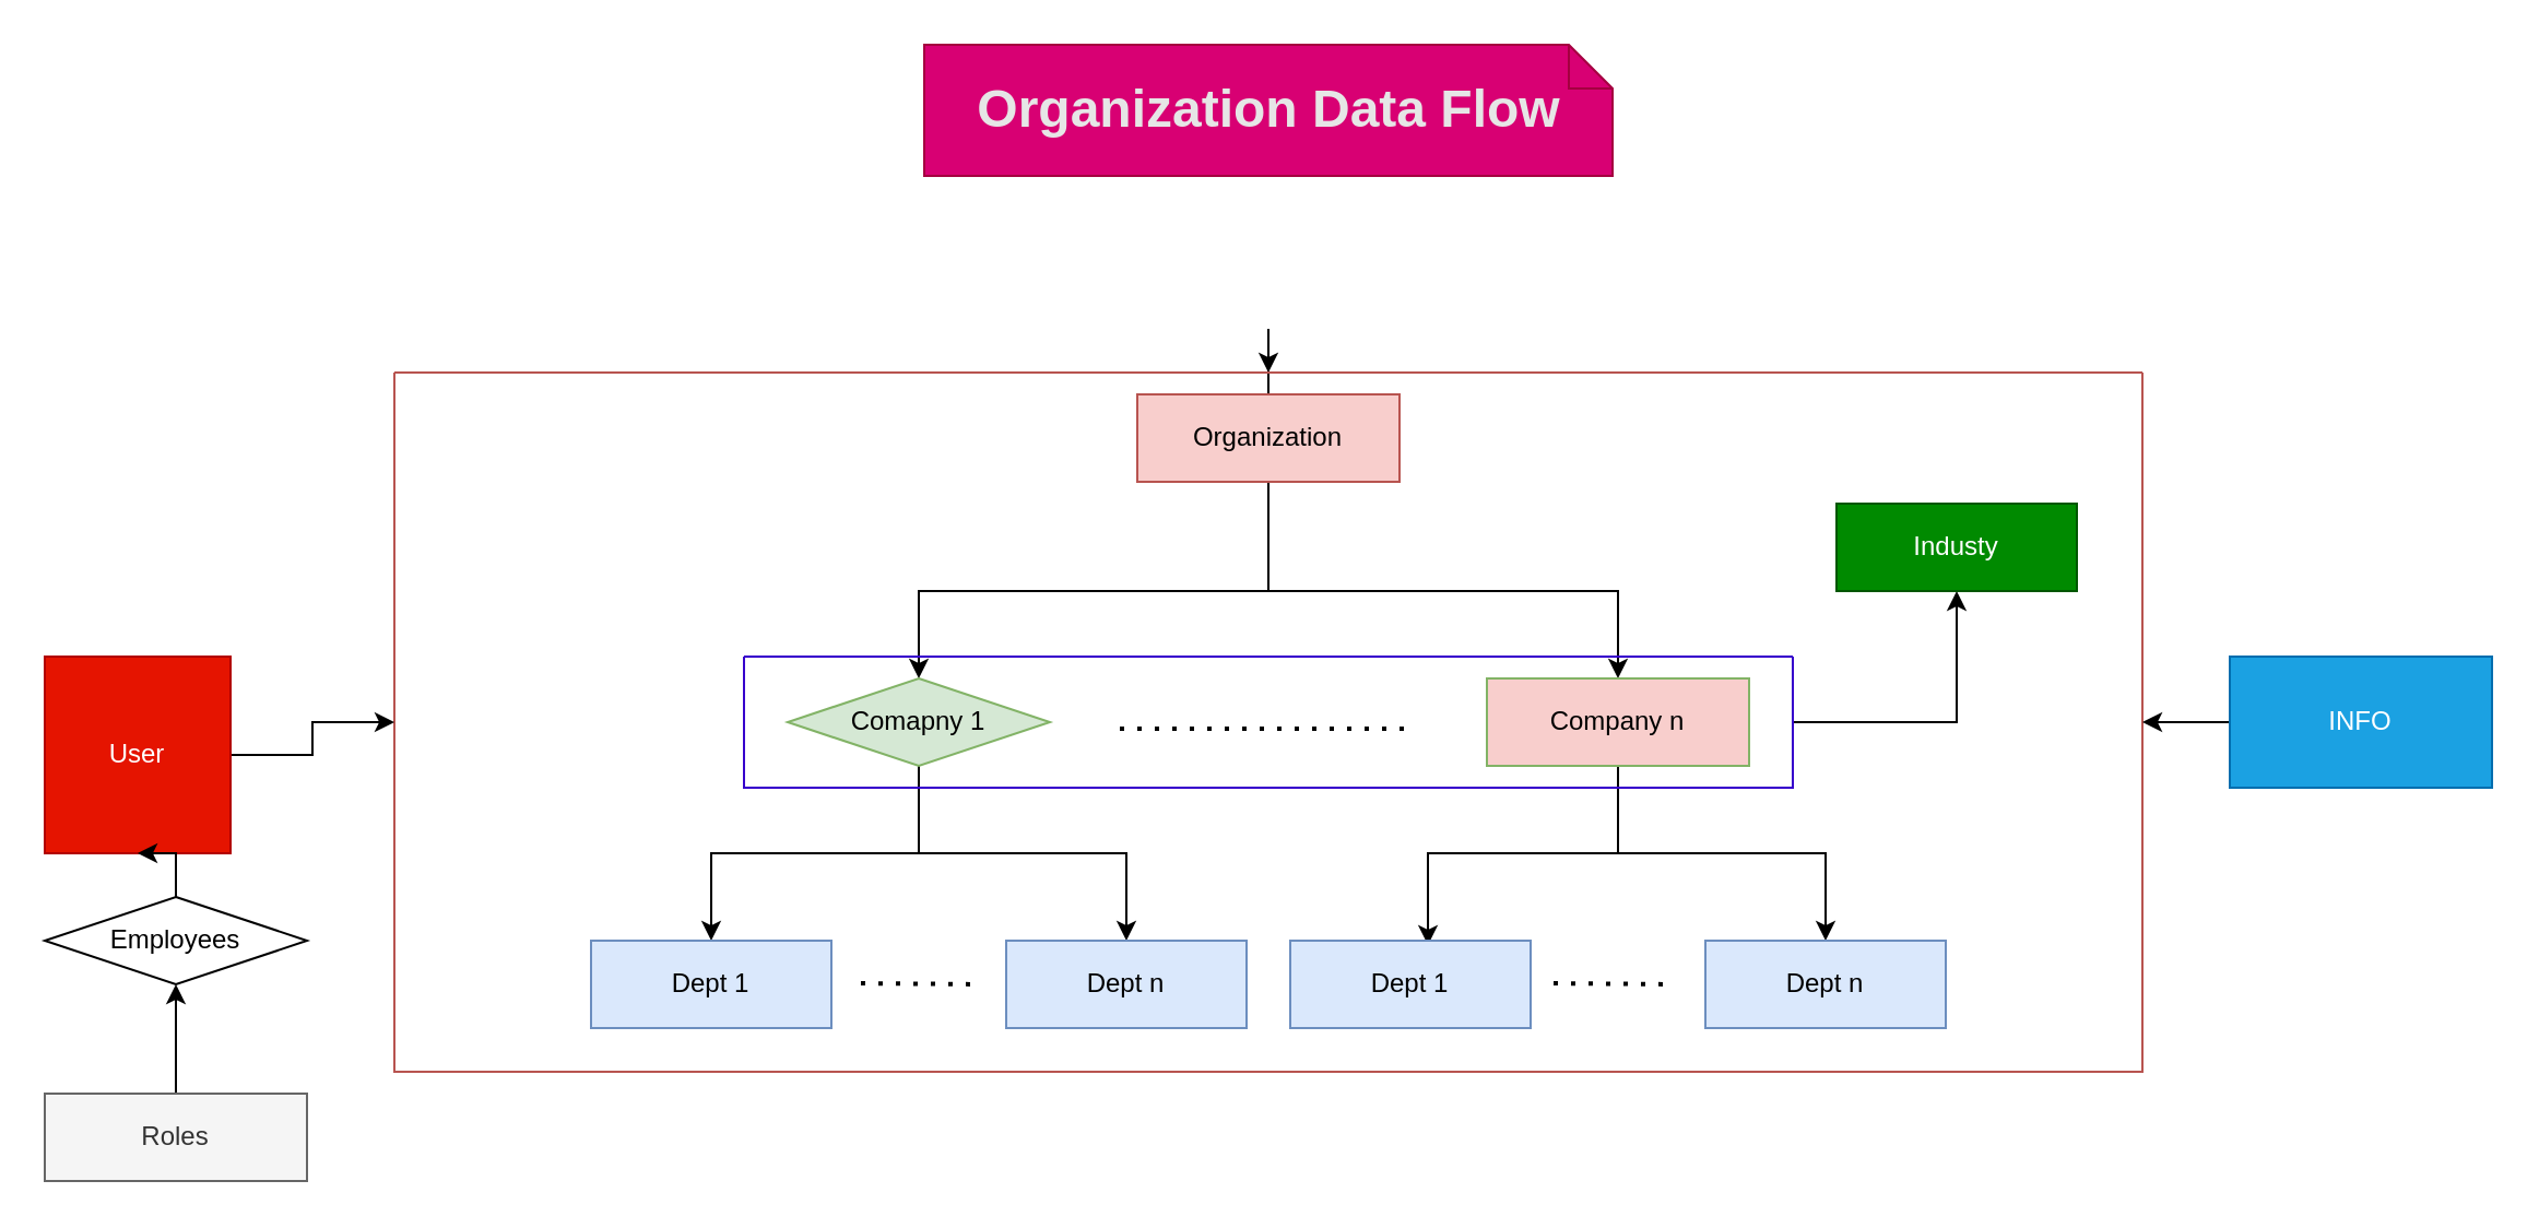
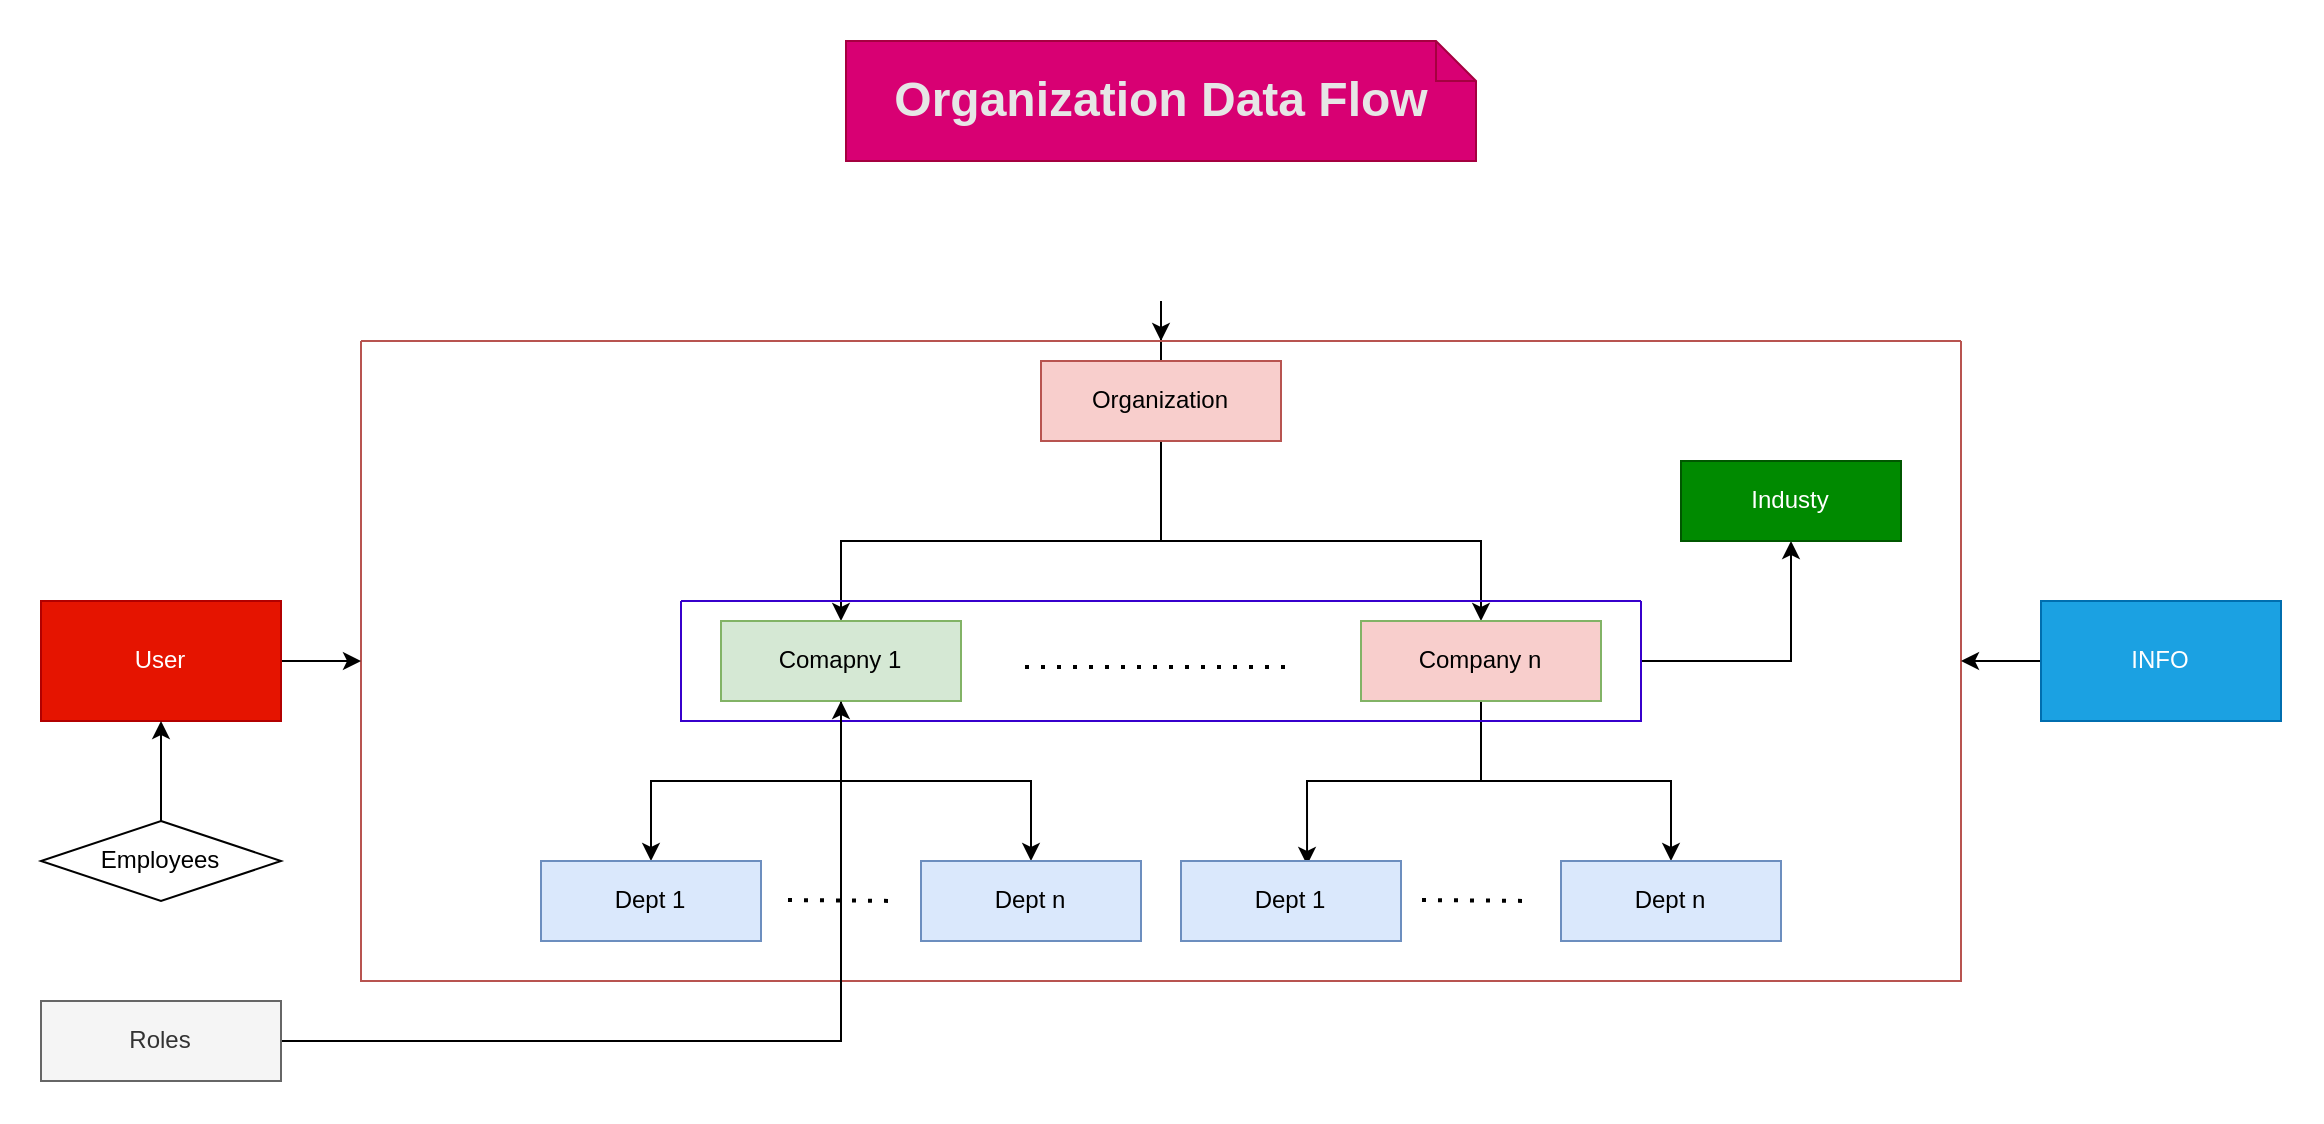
  <mxCell id="0" />
  <mxCell id="1" parent="0" />
  <mxCell id="2" style="edgeStyle=orthogonalEdgeStyle;rounded=0;orthogonalLoop=1;jettySize=auto;html=1;entryX=0.5;entryY=0;entryDx=0;entryDy=0;" parent="1" source="5" target="11" edge="1"><mxGeometry relative="1" as="geometry"><Array as="points"><mxPoint x="580" y="270" /><mxPoint x="740" y="270" /></Array></mxGeometry></mxCell>
  <mxCell id="3" style="edgeStyle=orthogonalEdgeStyle;rounded=0;orthogonalLoop=1;jettySize=auto;html=1;" edge="1" parent="1" source="5" target="17"><mxGeometry relative="1" as="geometry" /></mxCell>
  <mxCell id="4" style="edgeStyle=orthogonalEdgeStyle;rounded=0;orthogonalLoop=1;jettySize=auto;html=1;" edge="1" parent="1" source="5" target="8"><mxGeometry relative="1" as="geometry"><Array as="points"><mxPoint x="580" y="270" /><mxPoint x="420" y="270" /></Array></mxGeometry></mxCell>
  <mxCell id="5" value="Organization" style="rounded=0;whiteSpace=wrap;html=1;fillColor=#f8cecc;strokeColor=#b85450;" parent="1" vertex="1"><mxGeometry x="520" y="180" width="120" height="40" as="geometry" /></mxCell>
  <mxCell id="6" style="edgeStyle=orthogonalEdgeStyle;rounded=0;orthogonalLoop=1;jettySize=auto;html=1;entryX=0.5;entryY=0;entryDx=0;entryDy=0;" parent="1" source="8" target="13" edge="1"><mxGeometry relative="1" as="geometry" /></mxCell>
  <mxCell id="7" style="edgeStyle=orthogonalEdgeStyle;rounded=0;orthogonalLoop=1;jettySize=auto;html=1;entryX=0.5;entryY=0;entryDx=0;entryDy=0;" parent="1" source="8" target="14" edge="1"><mxGeometry relative="1" as="geometry" /></mxCell>
- <mxCell id="8" value="Comapny 1" style="rhombus;whiteSpace=wrap;html=1;fillColor=#d5e8d4;strokeColor=#82b366;" parent="1" vertex="1"><mxGeometry x="360" y="310" width="120" height="40" as="geometry" /></mxCell>
+ <mxCell id="8" value="Comapny 1" style="rounded=0;whiteSpace=wrap;html=1;fillColor=#d5e8d4;strokeColor=#82b366;" parent="1" vertex="1"><mxGeometry x="360" y="310" width="120" height="40" as="geometry" /></mxCell>
  <mxCell id="9" style="edgeStyle=orthogonalEdgeStyle;rounded=0;orthogonalLoop=1;jettySize=auto;html=1;entryX=0.573;entryY=0.05;entryDx=0;entryDy=0;entryPerimeter=0;" parent="1" source="11" target="15" edge="1"><mxGeometry relative="1" as="geometry" /></mxCell>
  <mxCell id="10" style="edgeStyle=orthogonalEdgeStyle;rounded=0;orthogonalLoop=1;jettySize=auto;html=1;entryX=0.5;entryY=0;entryDx=0;entryDy=0;" parent="1" source="11" target="16" edge="1"><mxGeometry relative="1" as="geometry" /></mxCell>
  <mxCell id="11" value="Company n" style="rounded=0;whiteSpace=wrap;html=1;fillColor=#f8cecc;strokeColor=#82b366;" parent="1" vertex="1"><mxGeometry x="680" y="310" width="120" height="40" as="geometry" /></mxCell>
  <mxCell id="12" value="" style="endArrow=none;dashed=1;html=1;dashPattern=1 3;strokeWidth=2;rounded=0;" parent="1" edge="1"><mxGeometry width="50" height="50" relative="1" as="geometry"><mxPoint x="512" y="333" as="sourcePoint" /><mxPoint x="642" y="333" as="targetPoint" /></mxGeometry></mxCell>
  <mxCell id="13" value="Dept 1" style="rounded=0;whiteSpace=wrap;html=1;fillColor=#dae8fc;strokeColor=#6c8ebf;" parent="1" vertex="1"><mxGeometry x="270" y="430" width="110" height="40" as="geometry" /></mxCell>
  <mxCell id="14" value="Dept n" style="rounded=0;whiteSpace=wrap;html=1;fillColor=#dae8fc;strokeColor=#6c8ebf;" parent="1" vertex="1"><mxGeometry x="460" y="430" width="110" height="40" as="geometry" /></mxCell>
  <mxCell id="15" value="Dept 1" style="rounded=0;whiteSpace=wrap;html=1;fillColor=#dae8fc;strokeColor=#6c8ebf;" parent="1" vertex="1"><mxGeometry x="590" y="430" width="110" height="40" as="geometry" /></mxCell>
  <mxCell id="16" value="Dept n" style="rounded=0;whiteSpace=wrap;html=1;fillColor=#dae8fc;strokeColor=#6c8ebf;" parent="1" vertex="1"><mxGeometry x="780" y="430" width="110" height="40" as="geometry" /></mxCell>
  <mxCell id="17" value="" style="swimlane;startSize=0;fillColor=#f8cecc;strokeColor=#b85450;" parent="1" vertex="1"><mxGeometry x="180" y="170" width="800" height="320" as="geometry" /></mxCell>
  <mxCell id="18" value="" style="endArrow=none;dashed=1;html=1;dashPattern=1 3;strokeWidth=2;rounded=0;" parent="17" edge="1"><mxGeometry width="50" height="50" relative="1" as="geometry"><mxPoint x="213.5" y="279.5" as="sourcePoint" /><mxPoint x="268.5" y="280" as="targetPoint" /><Array as="points" /></mxGeometry></mxCell>
  <mxCell id="19" value="" style="endArrow=none;dashed=1;html=1;dashPattern=1 3;strokeWidth=2;rounded=0;" parent="17" edge="1"><mxGeometry width="50" height="50" relative="1" as="geometry"><mxPoint x="530.5" y="279.5" as="sourcePoint" /><mxPoint x="585.5" y="280" as="targetPoint" /><Array as="points" /></mxGeometry></mxCell>
  <mxCell id="20" style="edgeStyle=orthogonalEdgeStyle;rounded=0;orthogonalLoop=1;jettySize=auto;html=1;entryX=0.5;entryY=1;entryDx=0;entryDy=0;" parent="17" source="21" target="22" edge="1"><mxGeometry relative="1" as="geometry" /></mxCell>
  <mxCell id="21" value="" style="swimlane;startSize=0;fillColor=#6a00ff;strokeColor=#3700CC;fontColor=#ffffff;fillStyle=auto;gradientColor=none;" parent="17" vertex="1"><mxGeometry x="160" y="130" width="480" height="60" as="geometry" /></mxCell>
  <mxCell id="22" value="Industy" style="rounded=0;whiteSpace=wrap;html=1;fillColor=#008a00;fontColor=#ffffff;strokeColor=#005700;" parent="17" vertex="1"><mxGeometry x="660" y="60" width="110" height="40" as="geometry" /></mxCell>
  <mxCell id="23" style="edgeStyle=orthogonalEdgeStyle;rounded=0;orthogonalLoop=1;jettySize=auto;html=1;" parent="1" source="24" target="17" edge="1"><mxGeometry relative="1" as="geometry" /></mxCell>
  <mxCell id="24" value="INFO" style="rounded=0;whiteSpace=wrap;html=1;fillColor=#1ba1e2;fontColor=#ffffff;strokeColor=#006EAF;" parent="1" vertex="1"><mxGeometry x="1020" y="300" width="120" height="60" as="geometry" /></mxCell>
  <mxCell id="25" style="edgeStyle=orthogonalEdgeStyle;rounded=0;orthogonalLoop=1;jettySize=auto;html=1;entryX=0;entryY=0.5;entryDx=0;entryDy=0;" parent="1" source="26" target="17" edge="1"><mxGeometry relative="1" as="geometry" /></mxCell>
- <mxCell id="26" value="User" style="rounded=0;whiteSpace=wrap;html=1;fillColor=#e51400;fontColor=#ffffff;strokeColor=#B20000;" parent="1" vertex="1"><mxGeometry x="20" y="300" width="85" height="90" as="geometry" /></mxCell>
+ <mxCell id="26" value="User" style="rounded=0;whiteSpace=wrap;html=1;fillColor=#e51400;fontColor=#ffffff;strokeColor=#B20000;" parent="1" vertex="1"><mxGeometry x="20" y="300" width="120" height="60" as="geometry" /></mxCell>
  <mxCell id="27" style="edgeStyle=orthogonalEdgeStyle;rounded=0;orthogonalLoop=1;jettySize=auto;html=1;entryX=0.5;entryY=1;entryDx=0;entryDy=0;" edge="1" parent="1" source="28" target="26"><mxGeometry relative="1" as="geometry" /></mxCell>
  <mxCell id="28" value="Employees" style="rhombus;whiteSpace=wrap;html=1;" parent="1" vertex="1"><mxGeometry x="20" y="410" width="120" height="40" as="geometry" /></mxCell>
- <mxCell id="29" style="edgeStyle=orthogonalEdgeStyle;rounded=0;orthogonalLoop=1;jettySize=auto;html=1;entryX=0.5;entryY=1;entryDx=0;entryDy=0;" edge="1" parent="1" source="30" target="28"><mxGeometry relative="1" as="geometry" /></mxCell>
+ <mxCell id="29" style="edgeStyle=orthogonalEdgeStyle;rounded=0;orthogonalLoop=1;jettySize=auto;html=1;" edge="1" parent="1" source="30" target="8"><mxGeometry relative="1" as="geometry" /></mxCell>
  <mxCell id="30" value="Roles" style="rounded=0;whiteSpace=wrap;html=1;fillColor=#f5f5f5;strokeColor=#666666;fontColor=#333333;" parent="1" vertex="1"><mxGeometry x="20" y="500" width="120" height="40" as="geometry" /></mxCell>
  <mxCell id="31" value="&lt;h1&gt;Organization Data Flow&lt;/h1&gt;" style="shape=note;size=20;whiteSpace=wrap;html=1;fillColor=#d80073;strokeColor=#A50040;fontColor=#E6E6E6;" vertex="1" parent="1"><mxGeometry x="422.5" y="20" width="315" height="60" as="geometry" /></mxCell>
